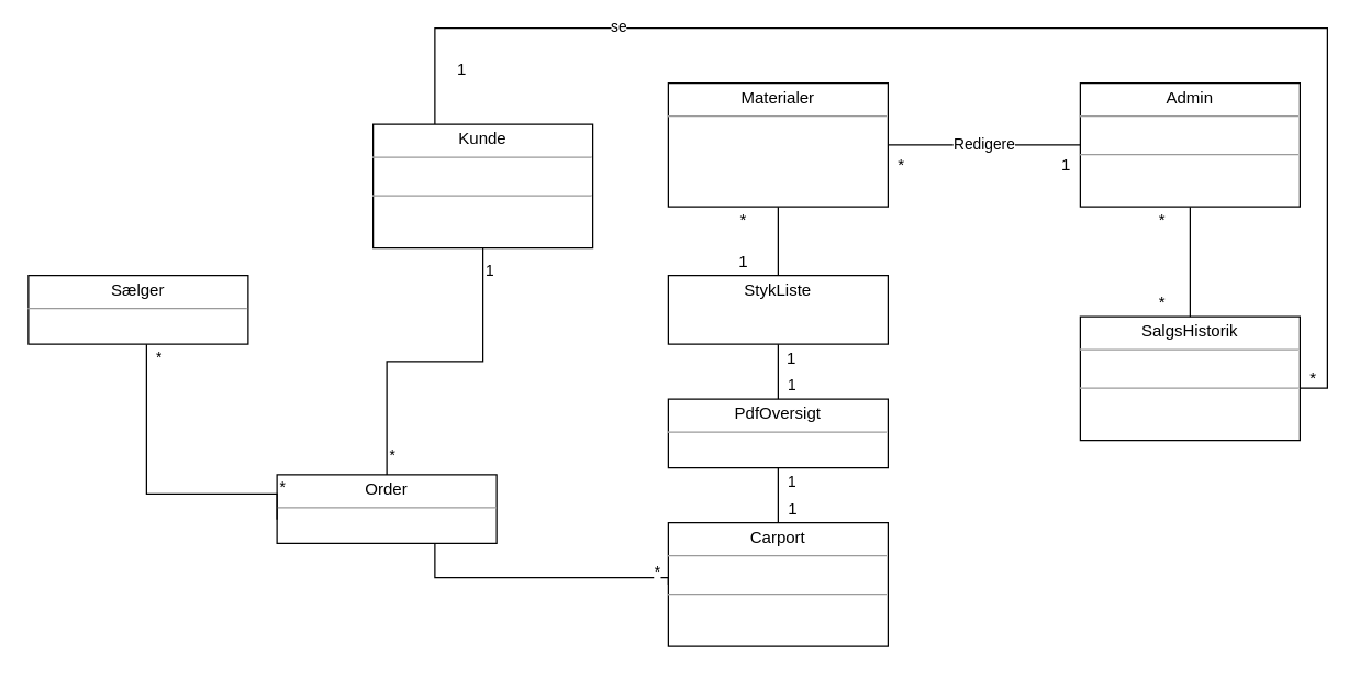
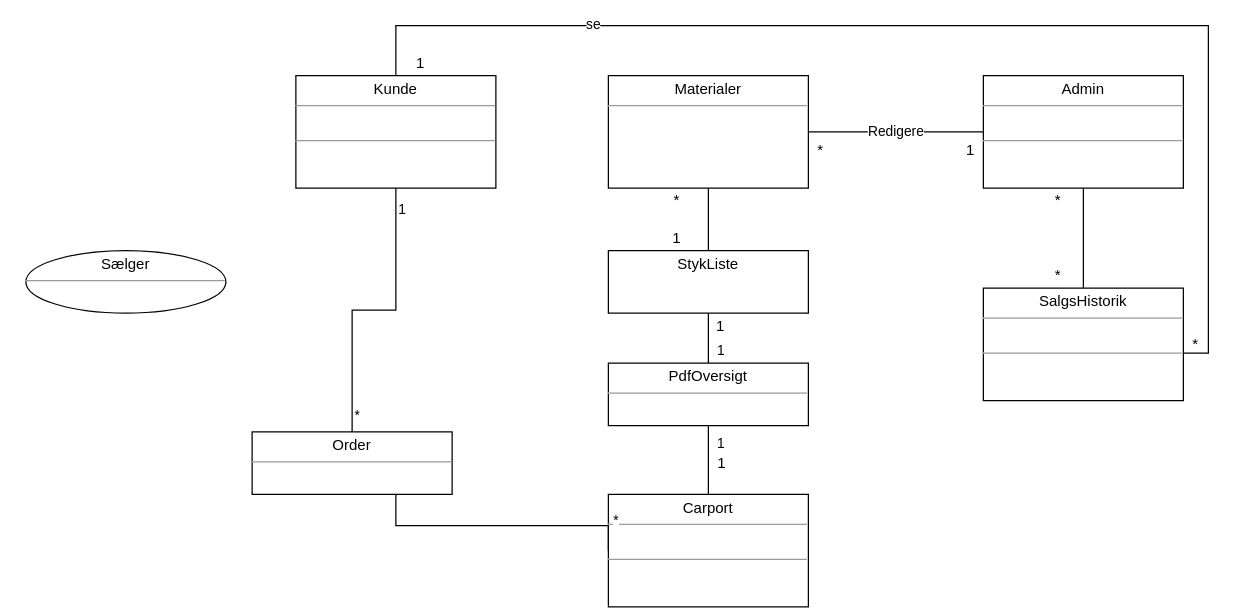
  <mxCell id="0" />
  <mxCell id="1" parent="0" />
- <mxCell id="2" value="&lt;p style=&quot;margin: 0px ; margin-top: 4px ; text-align: center&quot;&gt;Carport&lt;/p&gt;&lt;hr size=&quot;1&quot;&gt;&lt;p style=&quot;margin: 0px ; margin-left: 4px&quot;&gt;&lt;br&gt;&lt;/p&gt;&lt;hr size=&quot;1&quot;&gt;&lt;p style=&quot;margin: 0px ; margin-left: 4px&quot;&gt;&lt;br&gt;&lt;/p&gt;" style="verticalAlign=top;align=left;overflow=fill;fontSize=12;fontFamily=Helvetica;html=1;" parent="1" vertex="1"><mxGeometry x="486" y="380" width="160" height="90" as="geometry" /></mxCell>
+ <mxCell id="2" value="&lt;p style=&quot;margin: 0px ; margin-top: 4px ; text-align: center&quot;&gt;Carport&lt;/p&gt;&lt;hr size=&quot;1&quot;&gt;&lt;p style=&quot;margin: 0px ; margin-left: 4px&quot;&gt;&lt;br&gt;&lt;/p&gt;&lt;hr size=&quot;1&quot;&gt;&lt;p style=&quot;margin: 0px ; margin-left: 4px&quot;&gt;&lt;br&gt;&lt;/p&gt;" style="verticalAlign=top;align=left;overflow=fill;fontSize=12;fontFamily=Helvetica;html=1;" parent="1" vertex="1"><mxGeometry x="486" y="395" width="160" height="90" as="geometry" /></mxCell>
  <mxCell id="3" style="edgeStyle=orthogonalEdgeStyle;rounded=0;orthogonalLoop=1;jettySize=auto;html=1;exitX=0.5;exitY=1;exitDx=0;exitDy=0;endArrow=none;endFill=0;" parent="1" source="4" target="20" edge="1"><mxGeometry relative="1" as="geometry" /></mxCell>
  <mxCell id="4" value="&lt;p style=&quot;margin: 0px ; margin-top: 4px ; text-align: center&quot;&gt;Materialer&lt;/p&gt;&lt;hr size=&quot;1&quot;&gt;&lt;p style=&quot;margin: 0px ; margin-left: 4px&quot;&gt;&lt;br&gt;&lt;/p&gt;" style="verticalAlign=top;align=left;overflow=fill;fontSize=12;fontFamily=Helvetica;html=1;" parent="1" vertex="1"><mxGeometry x="486" y="60" width="160" height="90" as="geometry" /></mxCell>
  <mxCell id="5" style="edgeStyle=orthogonalEdgeStyle;rounded=0;orthogonalLoop=1;jettySize=auto;html=1;exitX=0.5;exitY=1;exitDx=0;exitDy=0;entryX=0;entryY=0.5;entryDx=0;entryDy=0;endArrow=none;endFill=0;" parent="1" source="8" target="2" edge="1"><mxGeometry relative="1" as="geometry"><Array as="points"><mxPoint x="316" y="420" /><mxPoint x="486" y="420" /></Array></mxGeometry></mxCell>
  <mxCell id="6" value="1" style="edgeLabel;html=1;align=center;verticalAlign=middle;resizable=0;points=[];" parent="5" vertex="1" connectable="0"><mxGeometry x="-0.573" y="-3" relative="1" as="geometry"><mxPoint x="-3" y="-23" as="offset" /></mxGeometry></mxCell>
  <mxCell id="7" value="*" style="edgeLabel;html=1;align=center;verticalAlign=middle;resizable=0;points=[];" parent="5" vertex="1" connectable="0"><mxGeometry x="0.773" relative="1" as="geometry"><mxPoint x="13" y="-5" as="offset" /></mxGeometry></mxCell>
  <mxCell id="8" value="&lt;p style=&quot;margin: 0px ; margin-top: 4px ; text-align: center&quot;&gt;Order&lt;/p&gt;&lt;hr size=&quot;1&quot;&gt;&lt;p style=&quot;margin: 0px ; margin-left: 4px&quot;&gt;&lt;br&gt;&lt;/p&gt;" style="verticalAlign=top;align=left;overflow=fill;fontSize=12;fontFamily=Helvetica;html=1;" parent="1" vertex="1"><mxGeometry x="201" y="345" width="160" height="50" as="geometry" /></mxCell>
  <mxCell id="9" style="edgeStyle=orthogonalEdgeStyle;rounded=0;orthogonalLoop=1;jettySize=auto;html=1;exitX=0.5;exitY=1;exitDx=0;exitDy=0;entryX=0.5;entryY=0;entryDx=0;entryDy=0;endArrow=none;endFill=0;" parent="1" source="14" target="8" edge="1"><mxGeometry relative="1" as="geometry" /></mxCell>
  <mxCell id="10" value="1" style="edgeLabel;html=1;align=center;verticalAlign=middle;resizable=0;points=[];" parent="9" vertex="1" connectable="0"><mxGeometry x="-0.864" y="2" relative="1" as="geometry"><mxPoint x="2" as="offset" /></mxGeometry></mxCell>
  <mxCell id="11" value="*" style="edgeLabel;html=1;align=center;verticalAlign=middle;resizable=0;points=[];" parent="9" vertex="1" connectable="0"><mxGeometry x="0.874" y="1" relative="1" as="geometry"><mxPoint x="2" as="offset" /></mxGeometry></mxCell>
  <mxCell id="12" style="edgeStyle=orthogonalEdgeStyle;rounded=0;orthogonalLoop=1;jettySize=auto;html=1;entryX=0.994;entryY=0.578;entryDx=0;entryDy=0;entryPerimeter=0;endArrow=none;endFill=0;" parent="1" source="14" target="24" edge="1"><mxGeometry relative="1" as="geometry"><Array as="points"><mxPoint x="316" y="20" /><mxPoint x="966" y="20" /><mxPoint x="966" y="282" /></Array></mxGeometry></mxCell>
  <mxCell id="13" value="se" style="edgeLabel;html=1;align=center;verticalAlign=middle;resizable=0;points=[];" parent="12" vertex="1" connectable="0"><mxGeometry x="-0.596" y="2" relative="1" as="geometry"><mxPoint as="offset" /></mxGeometry></mxCell>
- <mxCell id="14" value="&lt;p style=&quot;margin: 0px ; margin-top: 4px ; text-align: center&quot;&gt;Kunde&lt;/p&gt;&lt;hr size=&quot;1&quot;&gt;&lt;p style=&quot;margin: 0px ; margin-left: 4px&quot;&gt;&lt;br&gt;&lt;/p&gt;&lt;hr size=&quot;1&quot;&gt;&lt;p style=&quot;margin: 0px ; margin-left: 4px&quot;&gt;&lt;br&gt;&lt;/p&gt;" style="verticalAlign=top;align=left;overflow=fill;fontSize=12;fontFamily=Helvetica;html=1;" parent="1" vertex="1"><mxGeometry x="271" y="90" width="160" height="90" as="geometry" /></mxCell>
- <mxCell id="15" style="edgeStyle=orthogonalEdgeStyle;rounded=0;orthogonalLoop=1;jettySize=auto;html=1;entryX=0;entryY=0.654;entryDx=0;entryDy=0;entryPerimeter=0;endArrow=none;endFill=0;" parent="1" source="18" target="8" edge="1"><mxGeometry relative="1" as="geometry"><Array as="points"><mxPoint x="106" y="359" /></Array></mxGeometry></mxCell>
- <mxCell id="16" value="*" style="edgeLabel;html=1;align=center;verticalAlign=middle;resizable=0;points=[];" parent="15" vertex="1" connectable="0"><mxGeometry x="-0.883" relative="1" as="geometry"><mxPoint x="8" y="-4" as="offset" /></mxGeometry></mxCell>
- <mxCell id="17" value="*" style="edgeLabel;html=1;align=center;verticalAlign=middle;resizable=0;points=[];" parent="15" vertex="1" connectable="0"><mxGeometry x="0.841" y="1" relative="1" as="geometry"><mxPoint x="2" y="-7" as="offset" /></mxGeometry></mxCell>
- <mxCell id="18" value="&lt;p style=&quot;margin: 0px ; margin-top: 4px ; text-align: center&quot;&gt;Sælger&lt;/p&gt;&lt;hr size=&quot;1&quot;&gt;&lt;p style=&quot;margin: 0px ; margin-left: 4px&quot;&gt;&lt;br&gt;&lt;/p&gt;" style="verticalAlign=top;align=left;overflow=fill;fontSize=12;fontFamily=Helvetica;html=1;" parent="1" vertex="1"><mxGeometry x="20" y="200" width="160" height="50" as="geometry" /></mxCell>
+ <mxCell id="14" value="&lt;p style=&quot;margin: 0px ; margin-top: 4px ; text-align: center&quot;&gt;Kunde&lt;/p&gt;&lt;hr size=&quot;1&quot;&gt;&lt;p style=&quot;margin: 0px ; margin-left: 4px&quot;&gt;&lt;br&gt;&lt;/p&gt;&lt;hr size=&quot;1&quot;&gt;&lt;p style=&quot;margin: 0px ; margin-left: 4px&quot;&gt;&lt;br&gt;&lt;/p&gt;" style="verticalAlign=top;align=left;overflow=fill;fontSize=12;fontFamily=Helvetica;html=1;" parent="1" vertex="1"><mxGeometry x="236" y="60" width="160" height="90" as="geometry" /></mxCell>
+ <mxCell id="18" value="&lt;p style=&quot;margin: 0px ; margin-top: 4px ; text-align: center&quot;&gt;Sælger&lt;/p&gt;&lt;hr size=&quot;1&quot;&gt;&lt;p style=&quot;margin: 0px ; margin-left: 4px&quot;&gt;&lt;br&gt;&lt;/p&gt;" style="ellipse;verticalAlign=top;align=left;overflow=fill;fontSize=12;fontFamily=Helvetica;html=1;" parent="1" vertex="1"><mxGeometry x="20" y="200" width="160" height="50" as="geometry" /></mxCell>
  <mxCell id="19" style="edgeStyle=orthogonalEdgeStyle;rounded=0;orthogonalLoop=1;jettySize=auto;html=1;exitX=0.5;exitY=1;exitDx=0;exitDy=0;entryX=0.5;entryY=0;entryDx=0;entryDy=0;endArrow=none;endFill=0;" parent="1" source="20" target="23" edge="1"><mxGeometry relative="1" as="geometry" /></mxCell>
  <mxCell id="20" value="&lt;p style=&quot;margin: 0px ; margin-top: 4px ; text-align: center&quot;&gt;StykListe&lt;/p&gt;" style="verticalAlign=top;align=left;overflow=fill;fontSize=12;fontFamily=Helvetica;html=1;" parent="1" vertex="1"><mxGeometry x="486" y="200" width="160" height="50" as="geometry" /></mxCell>
  <mxCell id="21" value="1" style="edgeStyle=orthogonalEdgeStyle;rounded=0;orthogonalLoop=1;jettySize=auto;html=1;exitX=0.5;exitY=0;exitDx=0;exitDy=0;entryX=0.5;entryY=1;entryDx=0;entryDy=0;strokeColor=none;" parent="1" edge="1"><mxGeometry relative="1" as="geometry"><mxPoint x="575" y="299" as="sourcePoint" /><mxPoint x="575" y="259" as="targetPoint" /></mxGeometry></mxCell>
  <mxCell id="22" value="1" style="edgeStyle=orthogonalEdgeStyle;rounded=0;orthogonalLoop=1;jettySize=auto;html=1;exitX=0.5;exitY=1;exitDx=0;exitDy=0;entryX=0.5;entryY=0;entryDx=0;entryDy=0;endArrow=none;endFill=0;" parent="1" source="23" target="2" edge="1"><mxGeometry x="-0.5" y="10" relative="1" as="geometry"><mxPoint as="offset" /></mxGeometry></mxCell>
  <mxCell id="23" value="&lt;p style=&quot;margin: 0px ; margin-top: 4px ; text-align: center&quot;&gt;PdfOversigt&lt;/p&gt;&lt;hr size=&quot;1&quot;&gt;&lt;p style=&quot;margin: 0px ; margin-left: 4px&quot;&gt;&lt;br&gt;&lt;/p&gt;&lt;hr size=&quot;1&quot;&gt;&lt;p style=&quot;margin: 0px ; margin-left: 4px&quot;&gt;&lt;br&gt;&lt;/p&gt;" style="verticalAlign=top;align=left;overflow=fill;fontSize=12;fontFamily=Helvetica;html=1;" parent="1" vertex="1"><mxGeometry x="486" y="290" width="160" height="50" as="geometry" /></mxCell>
  <mxCell id="24" value="&lt;p style=&quot;margin: 0px ; margin-top: 4px ; text-align: center&quot;&gt;SalgsHistorik&lt;/p&gt;&lt;hr size=&quot;1&quot;&gt;&lt;p style=&quot;margin: 0px ; margin-left: 4px&quot;&gt;&lt;br&gt;&lt;/p&gt;&lt;hr size=&quot;1&quot;&gt;&lt;p style=&quot;margin: 0px ; margin-left: 4px&quot;&gt;&lt;br&gt;&lt;/p&gt;" style="verticalAlign=top;align=left;overflow=fill;fontSize=12;fontFamily=Helvetica;html=1;" parent="1" vertex="1"><mxGeometry x="786" y="230" width="160" height="90" as="geometry" /></mxCell>
  <mxCell id="25" value="Redigere" style="edgeStyle=orthogonalEdgeStyle;rounded=0;orthogonalLoop=1;jettySize=auto;html=1;endArrow=none;endFill=0;" parent="1" source="27" target="4" edge="1"><mxGeometry relative="1" as="geometry"><Array as="points"><mxPoint x="696" y="105" /><mxPoint x="696" y="105" /></Array></mxGeometry></mxCell>
  <mxCell id="26" style="edgeStyle=orthogonalEdgeStyle;rounded=0;orthogonalLoop=1;jettySize=auto;html=1;entryX=0.5;entryY=0;entryDx=0;entryDy=0;endArrow=none;endFill=0;" parent="1" source="27" target="24" edge="1"><mxGeometry relative="1" as="geometry" /></mxCell>
  <mxCell id="27" value="&lt;p style=&quot;margin: 0px ; margin-top: 4px ; text-align: center&quot;&gt;Admin&lt;/p&gt;&lt;hr size=&quot;1&quot;&gt;&lt;p style=&quot;margin: 0px ; margin-left: 4px&quot;&gt;&lt;br&gt;&lt;/p&gt;&lt;hr size=&quot;1&quot;&gt;&lt;p style=&quot;margin: 0px ; margin-left: 4px&quot;&gt;&lt;br&gt;&lt;/p&gt;" style="verticalAlign=top;align=left;overflow=fill;fontSize=12;fontFamily=Helvetica;html=1;" parent="1" vertex="1"><mxGeometry x="786" y="60" width="160" height="90" as="geometry" /></mxCell>
  <mxCell id="28" value="1" style="text;html=1;strokeColor=none;fillColor=none;align=center;verticalAlign=middle;whiteSpace=wrap;rounded=0;" parent="1" vertex="1"><mxGeometry x="557" y="360" width="40" height="20" as="geometry" /></mxCell>
  <mxCell id="29" value="1" style="text;html=1;strokeColor=none;fillColor=none;align=center;verticalAlign=middle;whiteSpace=wrap;rounded=0;" parent="1" vertex="1"><mxGeometry x="561" y="260" width="30" as="geometry" /></mxCell>
  <mxCell id="30" value="*" style="text;html=1;strokeColor=none;fillColor=none;align=center;verticalAlign=middle;whiteSpace=wrap;rounded=0;" parent="1" vertex="1"><mxGeometry x="521" y="150" width="40" height="20" as="geometry" /></mxCell>
  <mxCell id="31" value="1" style="text;html=1;strokeColor=none;fillColor=none;align=center;verticalAlign=middle;whiteSpace=wrap;rounded=0;" parent="1" vertex="1"><mxGeometry x="521" y="180" width="40" height="20" as="geometry" /></mxCell>
  <mxCell id="32" value="1" style="text;html=1;strokeColor=none;fillColor=none;align=center;verticalAlign=middle;whiteSpace=wrap;rounded=0;" parent="1" vertex="1"><mxGeometry x="756" y="110" width="40" height="20" as="geometry" /></mxCell>
  <mxCell id="33" value="*" style="text;html=1;strokeColor=none;fillColor=none;align=center;verticalAlign=middle;whiteSpace=wrap;rounded=0;" parent="1" vertex="1"><mxGeometry x="636" y="110" width="40" height="20" as="geometry" /></mxCell>
  <mxCell id="34" value="*" style="text;html=1;strokeColor=none;fillColor=none;align=center;verticalAlign=middle;whiteSpace=wrap;rounded=0;" parent="1" vertex="1"><mxGeometry x="826" y="150" width="40" height="20" as="geometry" /></mxCell>
  <mxCell id="35" value="*" style="text;html=1;strokeColor=none;fillColor=none;align=center;verticalAlign=middle;whiteSpace=wrap;rounded=0;" parent="1" vertex="1"><mxGeometry x="936" y="265" width="40" height="20" as="geometry" /></mxCell>
  <mxCell id="36" value="*" style="text;html=1;strokeColor=none;fillColor=none;align=center;verticalAlign=middle;whiteSpace=wrap;rounded=0;" parent="1" vertex="1"><mxGeometry x="826" y="210" width="40" height="20" as="geometry" /></mxCell>
  <mxCell id="37" value="1" style="text;html=1;strokeColor=none;fillColor=none;align=center;verticalAlign=middle;whiteSpace=wrap;rounded=0;" vertex="1" parent="1"><mxGeometry x="316" y="40" width="40" height="20" as="geometry" /></mxCell>
